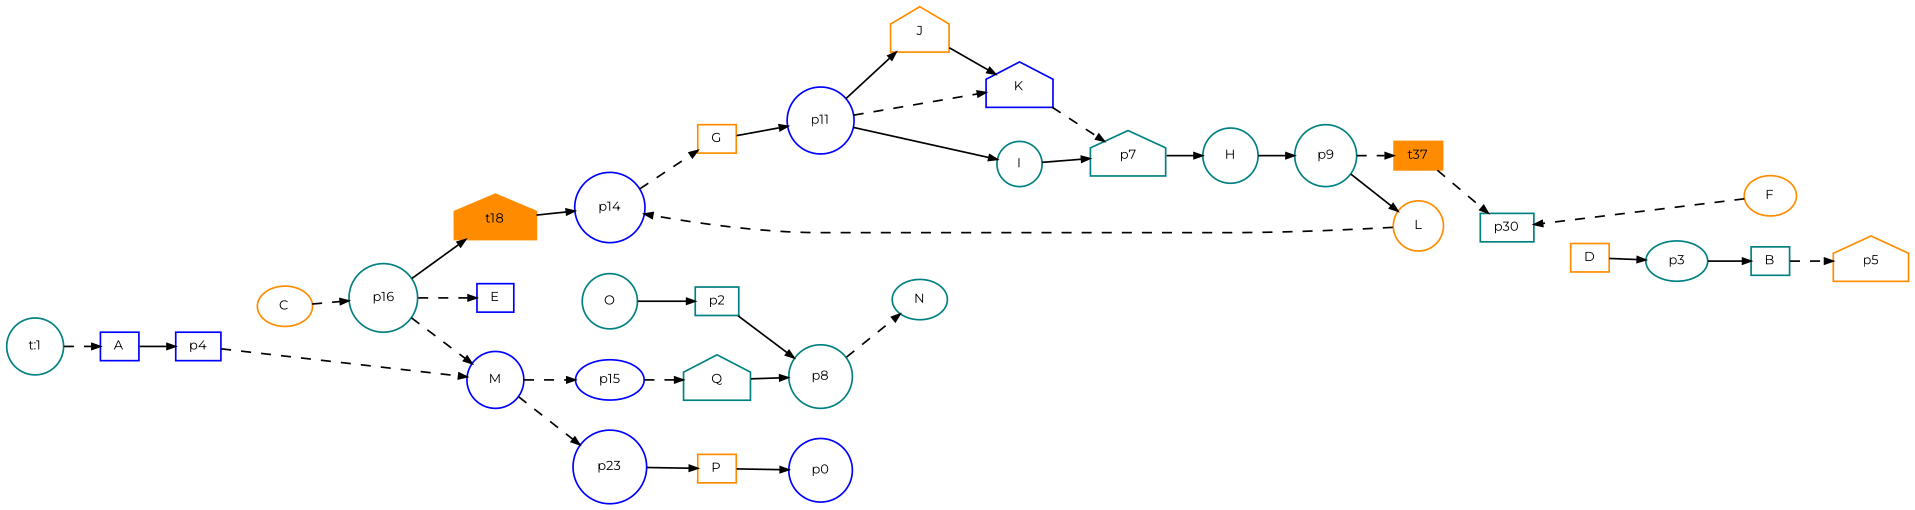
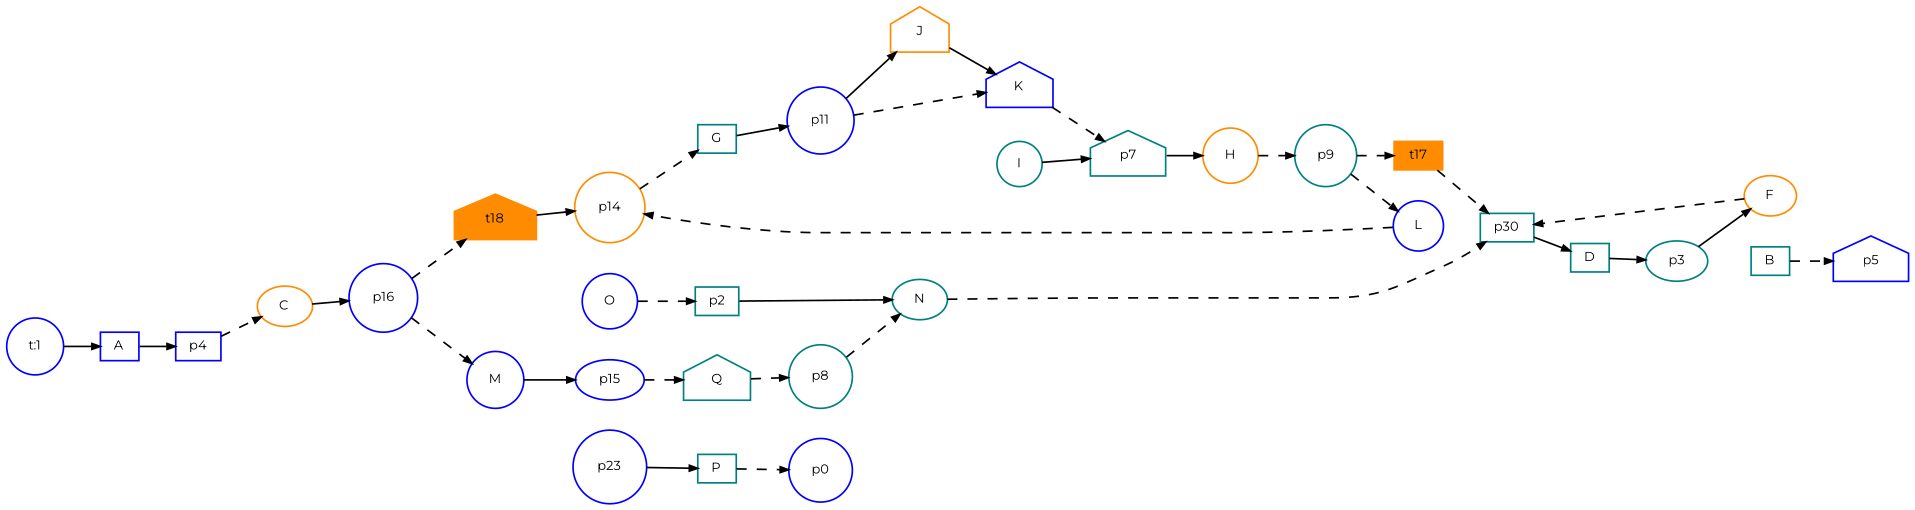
  digraph {
    fontname=Montserrat
    fontsize=8
    rankdir=LR
    ranksep=.3
    remincross=true
    node [color=blue fontname=Montserrat fontsize=8 shape=circle]
    edge [arrowsize=0.5 fontname=Montserrat style=dashed]
    n1 [height=.2 label="A\n" shape=box width=.2]
    p4 [height=.2 shape=box width=.2]
    n3 [color=darkorange height=.2 label="C\n" shape=ellipse width=.2]
    n4 [color=teal height=.2 label="B\n" shape=box width=.2]
-   p5 [color=darkorange height=.2 shape=house width=.2]
-   p16 [color=teal height=.2 width=.2]
-   n7 [height=.2 label="E\n" shape=box width=.2]
+   p5 [height=.2 shape=house width=.2]
+   p16 [height=.2 width=.2]
    n8 [height=.2 label="M\n" width=.2]
    t18 [color=darkorange height=.2 shape=house style=filled width=.2]
-   n10 [color=darkorange height=.2 label="D\n" shape=box width=.2]
+   n10 [color=teal height=.2 label="D\n" shape=box width=.2]
    p3 [color=teal height=.2 shape=ellipse width=.2]
    n12 [color=darkorange height=.2 label="F\n" shape=ellipse width=.2]
    n13 [color=teal height=.2 label=p30 shape=box width=.2]
-   n14 [color=darkorange height=.2 label="G\n" shape=box width=.2]
+   n14 [color=teal height=.2 label="G\n" shape=box width=.2]
    p11 [height=.2 width=.2]
    n16 [color=teal height=.2 label="I\n" width=.2]
    n17 [color=darkorange height=.2 label="J\n" shape=house width=.2]
    n18 [height=.2 label="K\n" shape=house width=.2]
-   n19 [color=teal height=.2 label="H\n" width=.2]
+   n19 [color=darkorange height=.2 label="H\n" width=.2]
    p9 [color=teal height=.2 width=.2]
-   n21 [color=darkorange height=.2 label="L\n" width=.2]
-   t17 [color=darkorange height=.2 shape=box style=filled width=.2 label=t37]
+   n21 [height=.2 label="L\n" width=.2]
+   t17 [color=darkorange height=.2 shape=box style=filled width=.2]
    p7 [color=teal height=.2 shape=house width=.2]
-   p14 [height=.2 width=.2]
+   p14 [color=darkorange height=.2 width=.2]
    n25 [height=.2 label=p23 width=.2]
    p15 [height=.2 shape=ellipse width=.2]
-   n27 [color=darkorange height=.2 label="P\n" shape=box width=.2]
+   n27 [color=teal height=.2 label="P\n" shape=box width=.2]
    n28 [color=teal height=.2 label="Q\n" shape=house width=.2]
    n29 [color=teal height=.2 label="N\n" shape=ellipse width=.2]
-   n30 [color=teal height=.2 label="O\n" width=.2]
+   n30 [height=.2 label="O\n" width=.2]
    p2 [color=teal height=.2 shape=box width=.2]
    p0 [height=.2 width=.2]
    p8 [color=teal height=.2 width=.2]
-   n34 [color=teal height=.2 label="t:1" width=.2]
+   n34 [height=.2 label="t:1" width=.2]
    n1 -> p4 [style=solid]
-   p4 -> n8
-   n3 -> p16
+   p4 -> n3
+   n3 -> p16 [style=solid]
    n4 -> p5
-   p16 -> n7
    p16 -> n8
-   p16 -> t18 [style=solid]
-   n8 -> n25
-   n8 -> p15
+   p16 -> t18
+   n8 -> p15 [style=solid]
    t18 -> p14 [style=solid]
    n10 -> p3 [style=solid]
-   p3 -> n4 [style=solid]
+   p3 -> n12 [style=solid]
    n12 -> n13
+   n13 -> n10 [style=solid]
    n14 -> p11 [style=solid]
-   p11 -> n16 [style=solid]
    p11 -> n17 [style=solid]
    p11 -> n18
    n16 -> p7 [style=solid]
    n17 -> n18 [style=solid]
    n18 -> p7
-   n19 -> p9 [style=solid]
-   p9 -> n21 [style=solid]
+   n19 -> p9
+   p9 -> n21
    p9 -> t17
    n21 -> p14
    t17 -> n13
    p7 -> n19 [style=solid]
    p14 -> n14
    n25 -> n27 [style=solid]
    p15 -> n28
-   n27 -> p0 [style=solid]
-   n28 -> p8 [style=solid]
-   n30 -> p2 [style=solid]
-   p2 -> p8 [style=solid]
+   n27 -> p0
+   n28 -> p8
+   n29 -> n13
+   n30 -> p2
+   p2 -> n29 [style=solid]
    p8 -> n29
-   n34 -> n1
+   n34 -> n1 [style=solid]
  }
